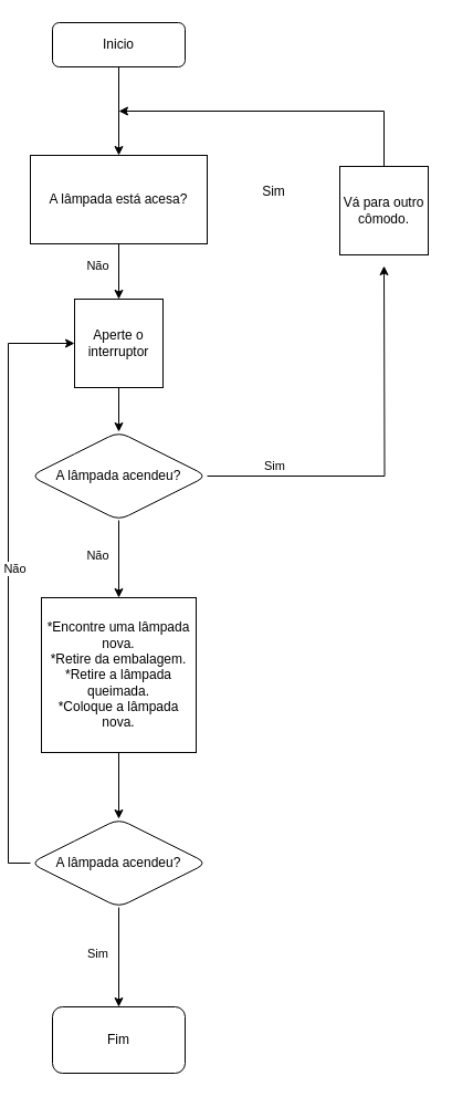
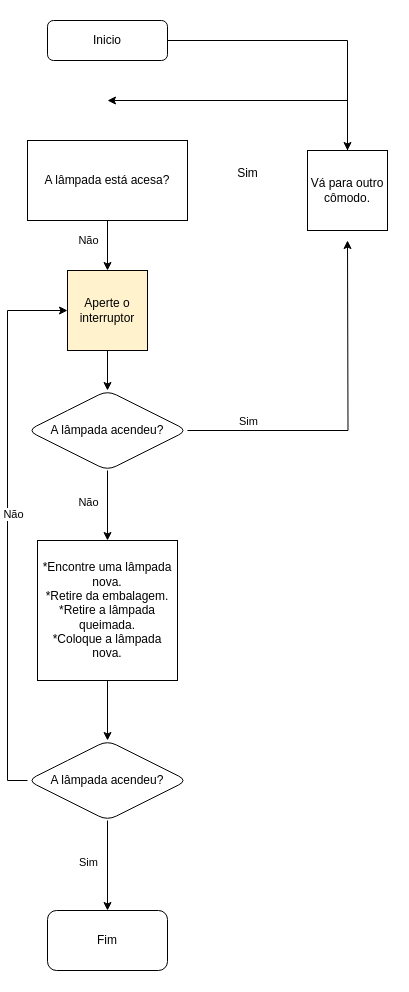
  <mxCell id="0" />
  <mxCell id="1" parent="0" />
- <mxCell id="2" value="" style="edgeStyle=orthogonalEdgeStyle;rounded=0;orthogonalLoop=1;jettySize=auto;html=1;" edge="1" parent="1" source="3" target="6"><mxGeometry relative="1" as="geometry" /></mxCell>
+ <mxCell id="2" value="" style="edgeStyle=orthogonalEdgeStyle;rounded=0;orthogonalLoop=1;jettySize=auto;html=1;" edge="1" parent="1" source="3" target="9"><mxGeometry relative="1" as="geometry" /></mxCell>
  <mxCell id="3" value="Inicio" style="rounded=1;whiteSpace=wrap;html=1;" vertex="1" parent="1"><mxGeometry x="40" y="20" width="120" height="40" as="geometry" /></mxCell>
  <mxCell id="4" style="edgeStyle=orthogonalEdgeStyle;rounded=0;orthogonalLoop=1;jettySize=auto;html=1;exitX=0.5;exitY=1;exitDx=0;exitDy=0;entryX=0.5;entryY=0;entryDx=0;entryDy=0;" edge="1" parent="1" source="6" target="11"><mxGeometry relative="1" as="geometry" /></mxCell>
  <mxCell id="5" value="Não" style="edgeLabel;html=1;align=center;verticalAlign=middle;resizable=0;points=[];" vertex="1" connectable="0" parent="4"><mxGeometry x="-0.253" y="1" relative="1" as="geometry"><mxPoint x="-21" as="offset" /></mxGeometry></mxCell>
  <mxCell id="6" value="A lâmpada está acesa?" style="whiteSpace=wrap;html=1;rounded=0;" vertex="1" parent="1"><mxGeometry x="20" y="140" width="160" height="80" as="geometry" /></mxCell>
  <mxCell id="7" style="edgeStyle=orthogonalEdgeStyle;rounded=0;orthogonalLoop=1;jettySize=auto;html=1;exitX=0.5;exitY=0;exitDx=0;exitDy=0;" edge="1" parent="1"><mxGeometry relative="1" as="geometry"><mxPoint x="100" y="100" as="targetPoint" /><mxPoint x="340" y="150" as="sourcePoint" /><Array as="points"><mxPoint x="340" y="100" /></Array></mxGeometry></mxCell>
  <mxCell id="8" value="Sim" style="text;html=1;align=center;verticalAlign=middle;resizable=0;points=[];autosize=1;strokeColor=none;fillColor=none;" vertex="1" parent="1"><mxGeometry x="220" y="158" width="40" height="30" as="geometry" /></mxCell>
  <mxCell id="9" value="Vá para outro cômodo." style="whiteSpace=wrap;html=1;aspect=fixed;" vertex="1" parent="1"><mxGeometry x="300" y="150" width="80" height="80" as="geometry" /></mxCell>
  <mxCell id="10" style="edgeStyle=orthogonalEdgeStyle;rounded=0;orthogonalLoop=1;jettySize=auto;html=1;exitX=0.5;exitY=1;exitDx=0;exitDy=0;entryX=0.5;entryY=0;entryDx=0;entryDy=0;" edge="1" parent="1" source="11" target="16"><mxGeometry relative="1" as="geometry" /></mxCell>
- <mxCell id="11" value="Aperte o interruptor" style="whiteSpace=wrap;html=1;aspect=fixed;" vertex="1" parent="1"><mxGeometry x="60" y="270" width="80" height="80" as="geometry" /></mxCell>
+ <mxCell id="11" value="Aperte o interruptor" style="whiteSpace=wrap;html=1;aspect=fixed;fillColor=#fff2cc;" vertex="1" parent="1"><mxGeometry x="60" y="270" width="80" height="80" as="geometry" /></mxCell>
  <mxCell id="12" style="edgeStyle=orthogonalEdgeStyle;rounded=0;orthogonalLoop=1;jettySize=auto;html=1;exitX=1;exitY=0.5;exitDx=0;exitDy=0;" edge="1" parent="1" source="16"><mxGeometry relative="1" as="geometry"><mxPoint x="340" y="240" as="targetPoint" /></mxGeometry></mxCell>
  <mxCell id="13" value="Sim" style="edgeLabel;html=1;align=center;verticalAlign=middle;resizable=0;points=[];" vertex="1" connectable="0" parent="12"><mxGeometry x="-0.688" y="4" relative="1" as="geometry"><mxPoint x="5" y="-6" as="offset" /></mxGeometry></mxCell>
  <mxCell id="14" style="edgeStyle=orthogonalEdgeStyle;rounded=0;orthogonalLoop=1;jettySize=auto;html=1;exitX=0.5;exitY=1;exitDx=0;exitDy=0;entryX=0.5;entryY=0;entryDx=0;entryDy=0;" edge="1" parent="1" source="16" target="18"><mxGeometry relative="1" as="geometry" /></mxCell>
  <mxCell id="15" value="Não" style="edgeLabel;html=1;align=center;verticalAlign=middle;resizable=0;points=[];" vertex="1" connectable="0" parent="14"><mxGeometry x="-0.114" relative="1" as="geometry"><mxPoint x="-20" as="offset" /></mxGeometry></mxCell>
  <mxCell id="16" value="A lâmpada acendeu?" style="rhombus;whiteSpace=wrap;html=1;rounded=1;" vertex="1" parent="1"><mxGeometry x="20" y="390" width="160" height="80" as="geometry" /></mxCell>
  <mxCell id="17" style="edgeStyle=orthogonalEdgeStyle;rounded=0;orthogonalLoop=1;jettySize=auto;html=1;exitX=0.5;exitY=1;exitDx=0;exitDy=0;entryX=0.5;entryY=0;entryDx=0;entryDy=0;" edge="1" parent="1" source="18" target="23"><mxGeometry relative="1" as="geometry" /></mxCell>
  <mxCell id="18" value="*Encontre uma lâmpada nova.&lt;div&gt;*Retire da embalagem.&lt;/div&gt;&lt;div&gt;*Retire a lâmpada queimada.&lt;/div&gt;&lt;div&gt;*Coloque a lâmpada nova.&lt;/div&gt;" style="whiteSpace=wrap;html=1;aspect=fixed;" vertex="1" parent="1"><mxGeometry x="30" y="540" width="140" height="140" as="geometry" /></mxCell>
  <mxCell id="19" value="" style="edgeStyle=orthogonalEdgeStyle;rounded=0;orthogonalLoop=1;jettySize=auto;html=1;" edge="1" parent="1" source="23" target="24"><mxGeometry relative="1" as="geometry" /></mxCell>
  <mxCell id="20" value="Sim" style="edgeLabel;html=1;align=center;verticalAlign=middle;resizable=0;points=[];" vertex="1" connectable="0" parent="19"><mxGeometry x="-0.082" y="3" relative="1" as="geometry"><mxPoint x="-23" as="offset" /></mxGeometry></mxCell>
  <mxCell id="21" style="edgeStyle=orthogonalEdgeStyle;rounded=0;orthogonalLoop=1;jettySize=auto;html=1;exitX=0;exitY=0.5;exitDx=0;exitDy=0;entryX=0;entryY=0.5;entryDx=0;entryDy=0;" edge="1" parent="1" source="23" target="11"><mxGeometry relative="1" as="geometry" /></mxCell>
  <mxCell id="22" value="Não" style="edgeLabel;html=1;align=center;verticalAlign=middle;resizable=0;points=[];" vertex="1" connectable="0" parent="21"><mxGeometry x="0.042" y="-5" relative="1" as="geometry"><mxPoint as="offset" /></mxGeometry></mxCell>
  <mxCell id="23" value="A lâmpada acendeu?" style="rhombus;whiteSpace=wrap;html=1;rounded=1;" vertex="1" parent="1"><mxGeometry x="20" y="740" width="160" height="80" as="geometry" /></mxCell>
  <mxCell id="24" value="Fim" style="rounded=1;whiteSpace=wrap;html=1;" vertex="1" parent="1"><mxGeometry x="40" y="910" width="120" height="60" as="geometry" /></mxCell>
